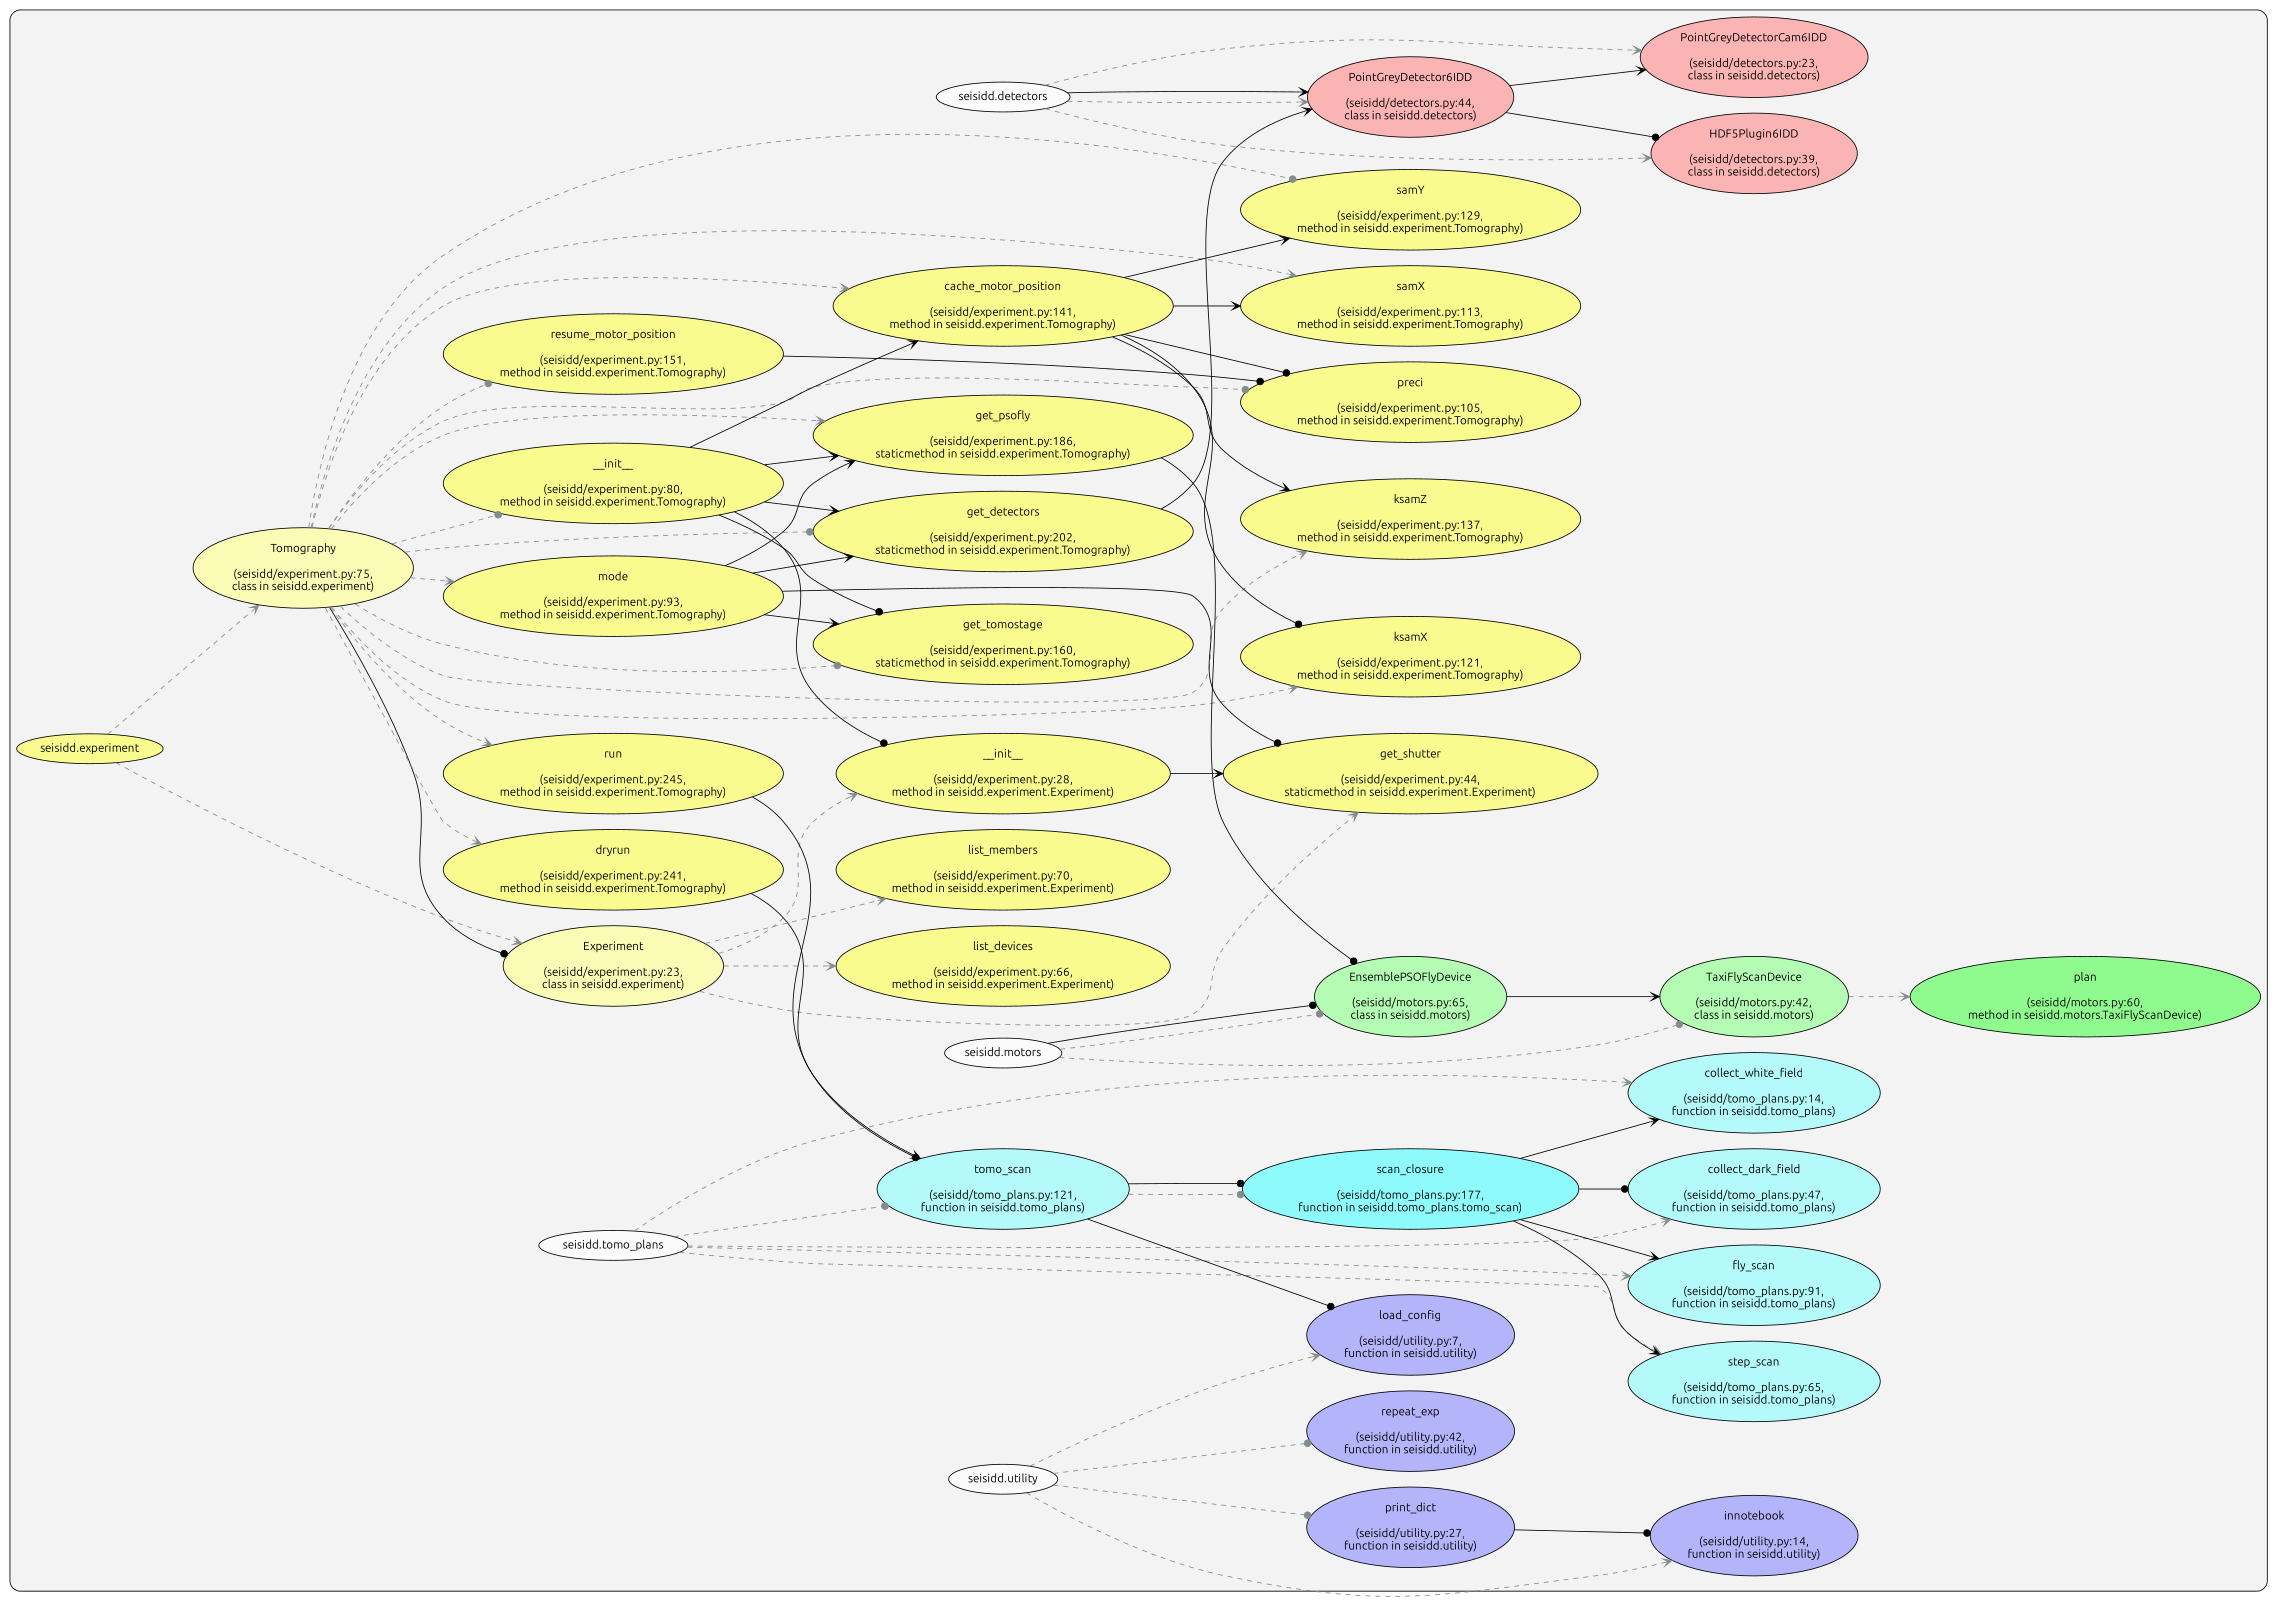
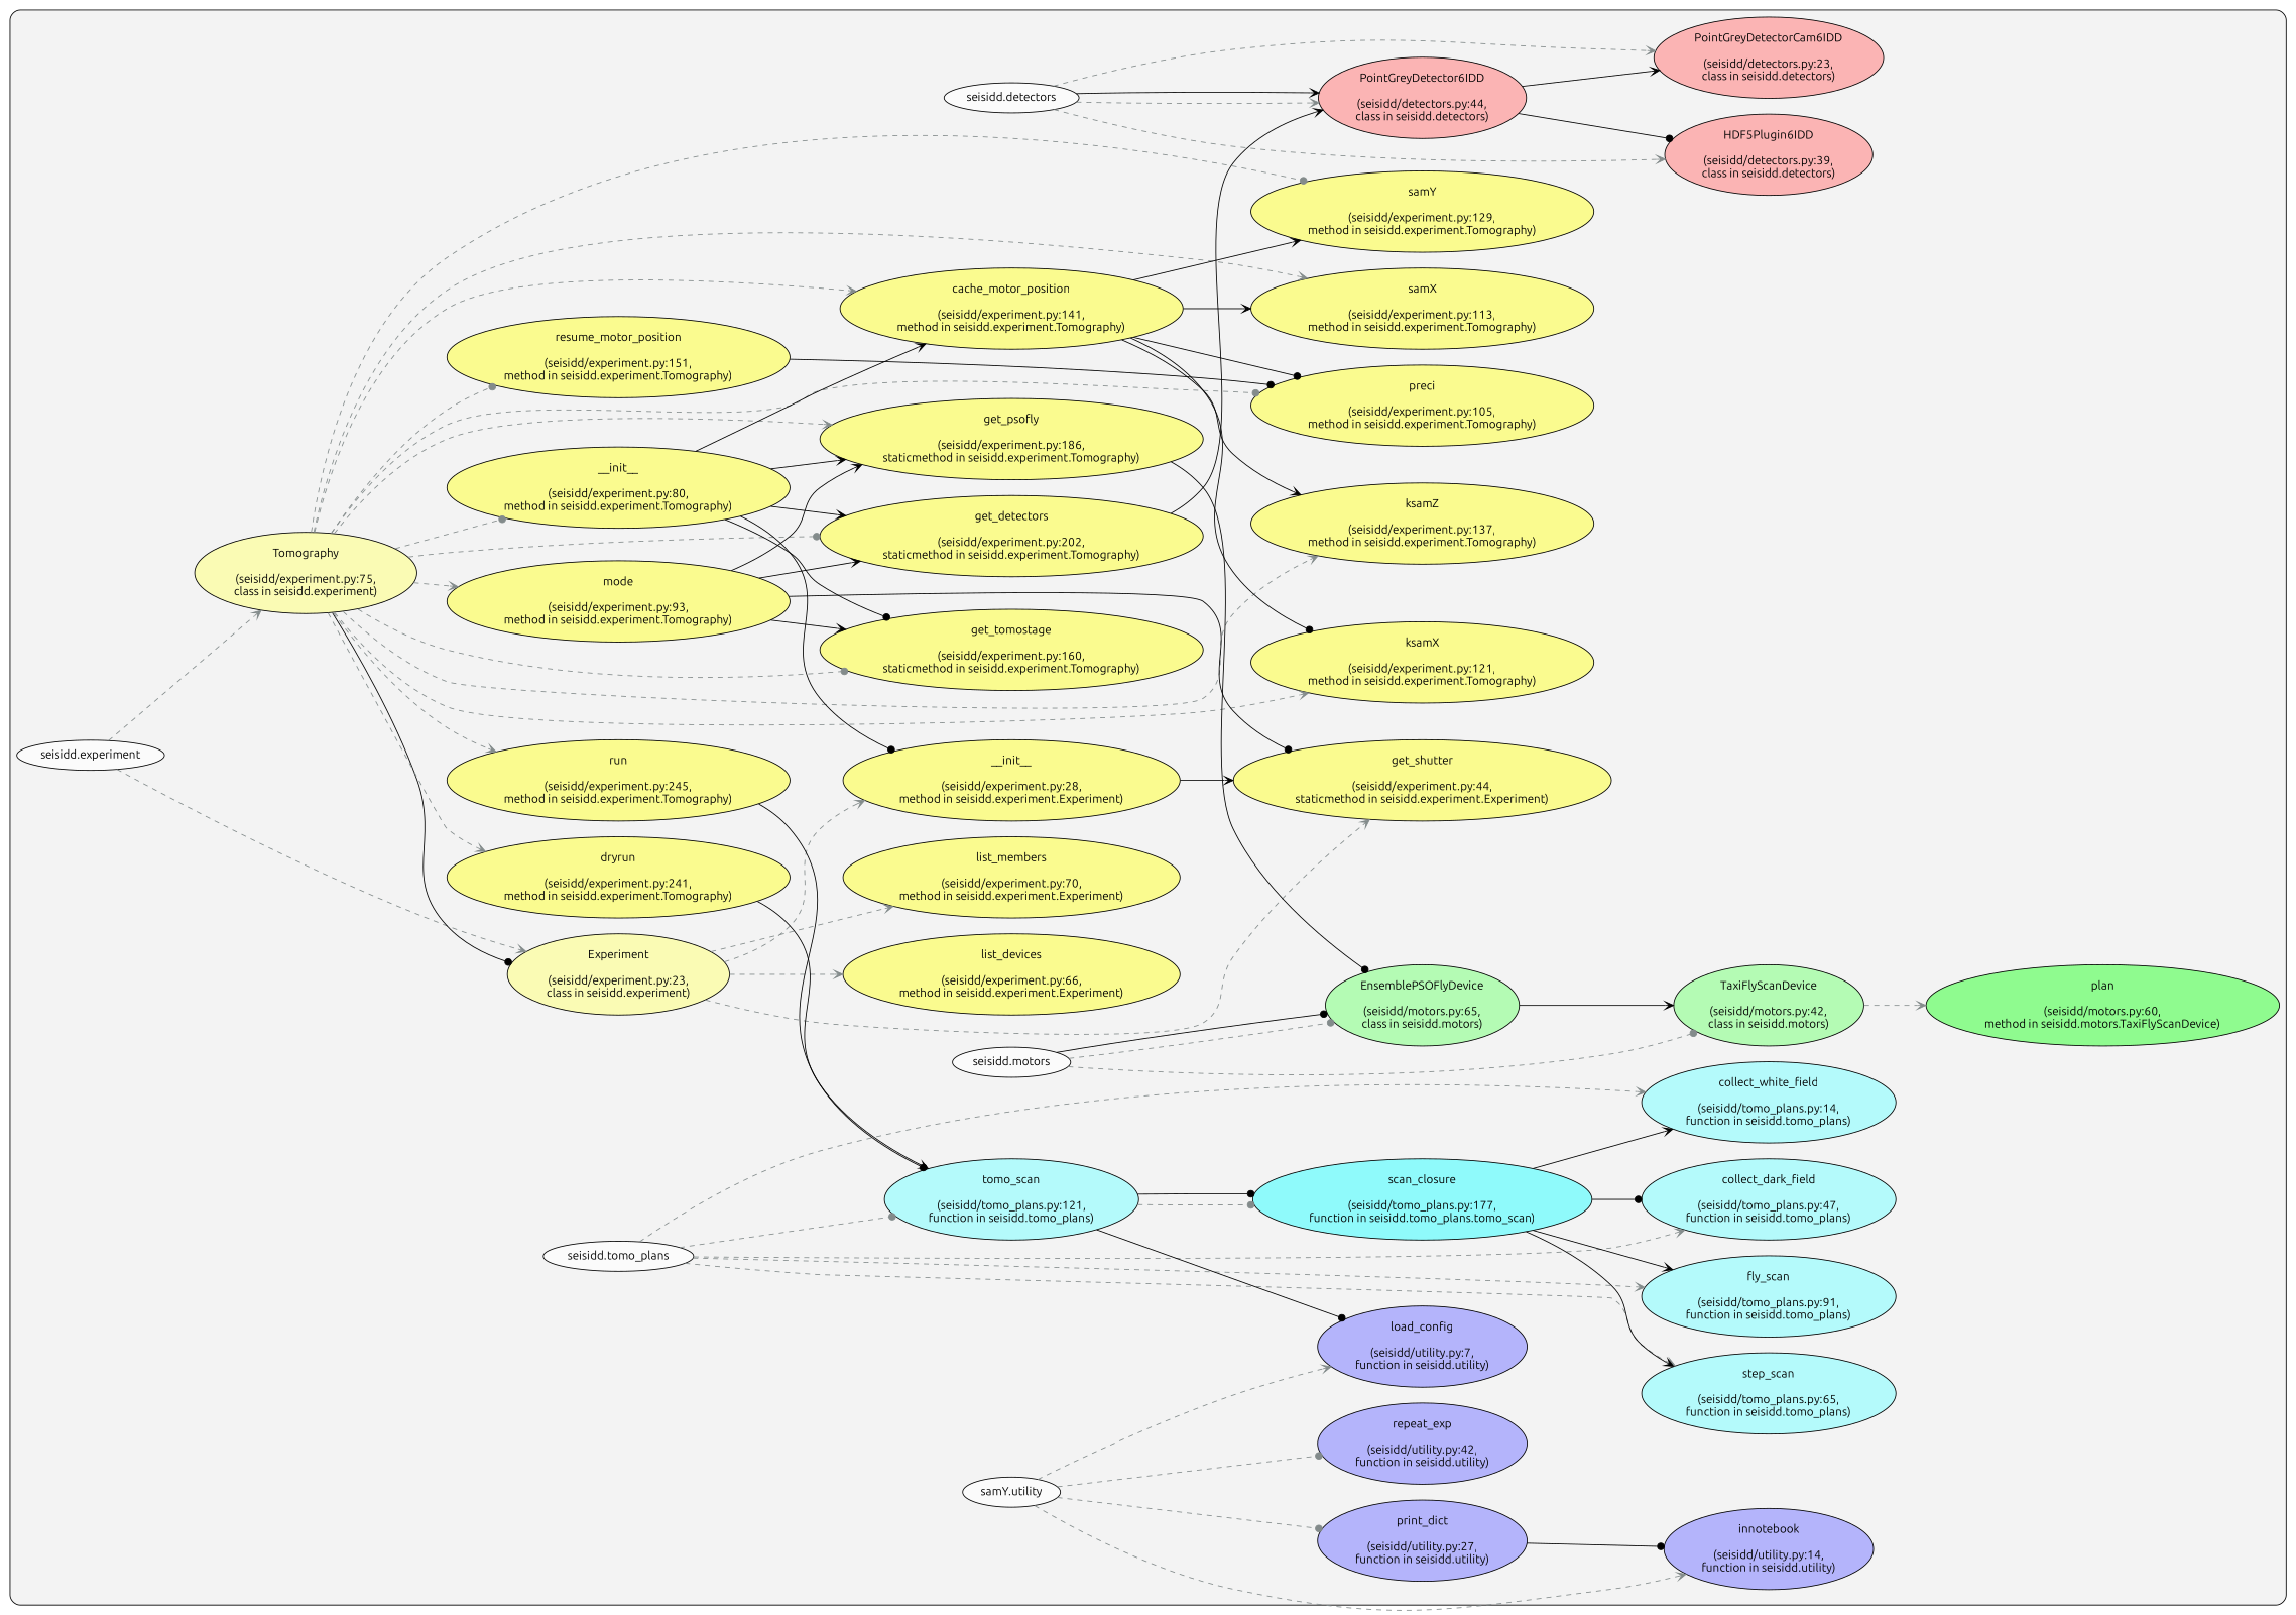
  digraph {
    fontname=Ubuntu
    rankdir=LR
    node [fillcolor="#feff65b2" fontcolor="#000000" fontname=Ubuntu group=1 style=filled]
    edge [arrowhead=vee color="#838b8b" fontname=Ubuntu style=dashed]
    n1 [fillcolor="#ffffffb2" group=0 label="seisidd.detectors"]
-   n2 [label="seisidd.experiment"]
+   n2 [fillcolor="#ffffffb2" label="seisidd.experiment"]
    n3 [fillcolor="#ffffffb2" group=2 label="seisidd.motors"]
    n4 [fillcolor="#ffffffb2" group=3 label="seisidd.tomo_plans"]
-   n5 [fillcolor="#ffffffb2" group=4 label="seisidd.utility"]
+   n5 [fillcolor="#ffffffb2" group=4 label="samY.utility"]
    n6 [fillcolor="#ff9999b2" group=0 label="HDF5Plugin6IDD\n\n(seisidd/detectors.py:39,\nclass in seisidd.detectors)"]
    n7 [fillcolor="#ff9999b2" group=0 label="PointGreyDetector6IDD\n\n(seisidd/detectors.py:44,\nclass in seisidd.detectors)"]
    n8 [fillcolor="#ff9999b2" group=0 label="PointGreyDetectorCam6IDD\n\n(seisidd/detectors.py:23,\nclass in seisidd.detectors)"]
    n9 [fillcolor="#feff99b2" label="Experiment\n\n(seisidd/experiment.py:23,\nclass in seisidd.experiment)"]
    n10 [fillcolor="#feff99b2" label="Tomography\n\n(seisidd/experiment.py:75,\nclass in seisidd.experiment)"]
    n11 [label="__init__\n\n(seisidd/experiment.py:28,\nmethod in seisidd.experiment.Experiment)"]
    n12 [label="get_shutter\n\n(seisidd/experiment.py:44,\nstaticmethod in seisidd.experiment.Experiment)"]
    n13 [label="list_devices\n\n(seisidd/experiment.py:66,\nmethod in seisidd.experiment.Experiment)"]
    n14 [label="list_members\n\n(seisidd/experiment.py:70,\nmethod in seisidd.experiment.Experiment)"]
    n15 [label="__init__\n\n(seisidd/experiment.py:80,\nmethod in seisidd.experiment.Tomography)"]
    n16 [label="cache_motor_position\n\n(seisidd/experiment.py:141,\nmethod in seisidd.experiment.Tomography)"]
    n17 [label="dryrun\n\n(seisidd/experiment.py:241,\nmethod in seisidd.experiment.Tomography)"]
    n18 [label="get_detectors\n\n(seisidd/experiment.py:202,\nstaticmethod in seisidd.experiment.Tomography)"]
    n19 [label="get_psofly\n\n(seisidd/experiment.py:186,\nstaticmethod in seisidd.experiment.Tomography)"]
    n20 [label="get_tomostage\n\n(seisidd/experiment.py:160,\nstaticmethod in seisidd.experiment.Tomography)"]
    n21 [label="ksamX\n\n(seisidd/experiment.py:121,\nmethod in seisidd.experiment.Tomography)"]
    n22 [label="ksamZ\n\n(seisidd/experiment.py:137,\nmethod in seisidd.experiment.Tomography)"]
    n23 [label="mode\n\n(seisidd/experiment.py:93,\nmethod in seisidd.experiment.Tomography)"]
    n24 [label="preci\n\n(seisidd/experiment.py:105,\nmethod in seisidd.experiment.Tomography)"]
    n25 [label="resume_motor_position\n\n(seisidd/experiment.py:151,\nmethod in seisidd.experiment.Tomography)"]
    n26 [label="run\n\n(seisidd/experiment.py:245,\nmethod in seisidd.experiment.Tomography)"]
    n27 [label="samX\n\n(seisidd/experiment.py:113,\nmethod in seisidd.experiment.Tomography)"]
    n28 [label="samY\n\n(seisidd/experiment.py:129,\nmethod in seisidd.experiment.Tomography)"]
    n29 [fillcolor="#99ff99b2" group=2 label="EnsemblePSOFlyDevice\n\n(seisidd/motors.py:65,\nclass in seisidd.motors)"]
    n30 [fillcolor="#99ff99b2" group=2 label="TaxiFlyScanDevice\n\n(seisidd/motors.py:42,\nclass in seisidd.motors)"]
    n31 [fillcolor="#65ff65b2" group=2 label="plan\n\n(seisidd/motors.py:60,\nmethod in seisidd.motors.TaxiFlyScanDevice)"]
    n32 [fillcolor="#99feffb2" group=3 label="collect_dark_field\n\n(seisidd/tomo_plans.py:47,\nfunction in seisidd.tomo_plans)"]
    n33 [fillcolor="#99feffb2" group=3 label="collect_white_field\n\n(seisidd/tomo_plans.py:14,\nfunction in seisidd.tomo_plans)"]
    n34 [fillcolor="#99feffb2" group=3 label="fly_scan\n\n(seisidd/tomo_plans.py:91,\nfunction in seisidd.tomo_plans)"]
    n35 [fillcolor="#99feffb2" group=3 label="step_scan\n\n(seisidd/tomo_plans.py:65,\nfunction in seisidd.tomo_plans)"]
    n36 [fillcolor="#99feffb2" group=3 label="tomo_scan\n\n(seisidd/tomo_plans.py:121,\nfunction in seisidd.tomo_plans)"]
    n37 [fillcolor="#65feffb2" group=3 label="scan_closure\n\n(seisidd/tomo_plans.py:177,\nfunction in seisidd.tomo_plans.tomo_scan)"]
    n38 [fillcolor="#9999ffb2" group=4 label="innotebook\n\n(seisidd/utility.py:14,\nfunction in seisidd.utility)"]
    n39 [fillcolor="#9999ffb2" group=4 label="load_config\n\n(seisidd/utility.py:7,\nfunction in seisidd.utility)"]
    n40 [fillcolor="#9999ffb2" group=4 label="print_dict\n\n(seisidd/utility.py:27,\nfunction in seisidd.utility)"]
    n41 [fillcolor="#9999ffb2" group=4 label="repeat_exp\n\n(seisidd/utility.py:42,\nfunction in seisidd.utility)"]
    subgraph cluster_1 {
      fillcolor="#80808018"
      style="filled,rounded"
      n1
      n2
      n3
      n4
      n5
      n6
      n7
      n8
      n9
      n10
      n11
      n12
      n13
      n14
      n15
      n16
      n17
      n18
      n19
      n20
      n21
      n22
      n23
      n24
      n25
      n26
      n27
      n28
      n29
      n30
      n31
      n32
      n33
      n34
      n35
      n36
      n37
      n38
      n39
      n40
      n41
    }
    n1 -> n6
    n1 -> n7
    n1 -> n7 [color="#000000" style=solid]
    n1 -> n8
    n2 -> n9
    n2 -> n10
    n3 -> n29 [arrowhead=dot]
    n3 -> n29 [arrowhead=dot color="#000000" style=solid]
    n3 -> n30 [arrowhead=dot]
    n4 -> n32
    n4 -> n33
    n4 -> n34
    n4 -> n35
    n4 -> n36 [arrowhead=dot]
    n5 -> n38
    n5 -> n39
    n5 -> n40 [arrowhead=dot]
    n5 -> n41 [arrowhead=dot]
    n7 -> n6 [arrowhead=dot color="#000000" style=solid]
    n7 -> n8 [color="#000000" style=solid]
    n9 -> n11
    n9 -> n12
    n9 -> n13
    n9 -> n14
    n10 -> n9 [arrowhead=dot color="#000000" style=solid]
    n10 -> n15 [arrowhead=dot]
    n10 -> n16
    n10 -> n17
    n10 -> n18 [arrowhead=dot]
    n10 -> n19
    n10 -> n20 [arrowhead=dot]
    n10 -> n21
    n10 -> n22
    n10 -> n23
    n10 -> n24 [arrowhead=dot]
    n10 -> n25 [arrowhead=dot]
    n10 -> n26
    n10 -> n27
    n10 -> n28 [arrowhead=dot]
    n11 -> n12 [color="#000000" style=solid]
    n15 -> n11 [arrowhead=dot color="#000000" style=solid]
    n15 -> n16 [color="#000000" style=solid]
    n15 -> n18 [color="#000000" style=solid]
    n15 -> n19 [color="#000000" style=solid]
    n15 -> n20 [arrowhead=dot color="#000000" style=solid]
    n16 -> n21 [arrowhead=dot color="#000000" style=solid]
    n16 -> n22 [color="#000000" style=solid]
    n16 -> n24 [arrowhead=dot color="#000000" style=solid]
    n16 -> n27 [color="#000000" style=solid]
    n16 -> n28 [color="#000000" style=solid]
    n17 -> n36 [color="#000000" style=solid]
    n18 -> n7 [color="#000000" style=solid]
    n19 -> n29 [arrowhead=dot color="#000000" style=solid]
    n23 -> n12 [arrowhead=dot color="#000000" style=solid]
    n23 -> n18 [color="#000000" style=solid]
    n23 -> n19 [color="#000000" style=solid]
    n23 -> n20 [color="#000000" style=solid]
    n25 -> n24 [arrowhead=dot color="#000000" style=solid]
    n26 -> n36 [arrowhead=dot color="#000000" style=solid]
    n29 -> n30 [color="#000000" style=solid]
    n30 -> n31
    n36 -> n37 [arrowhead=dot]
    n36 -> n37 [arrowhead=dot color="#000000" style=solid]
    n36 -> n39 [arrowhead=dot color="#000000" style=solid]
    n37 -> n32 [arrowhead=dot color="#000000" style=solid]
    n37 -> n33 [color="#000000" style=solid]
    n37 -> n34 [color="#000000" style=solid]
    n37 -> n35 [color="#000000" style=solid]
    n40 -> n38 [arrowhead=dot color="#000000" style=solid]
  }
